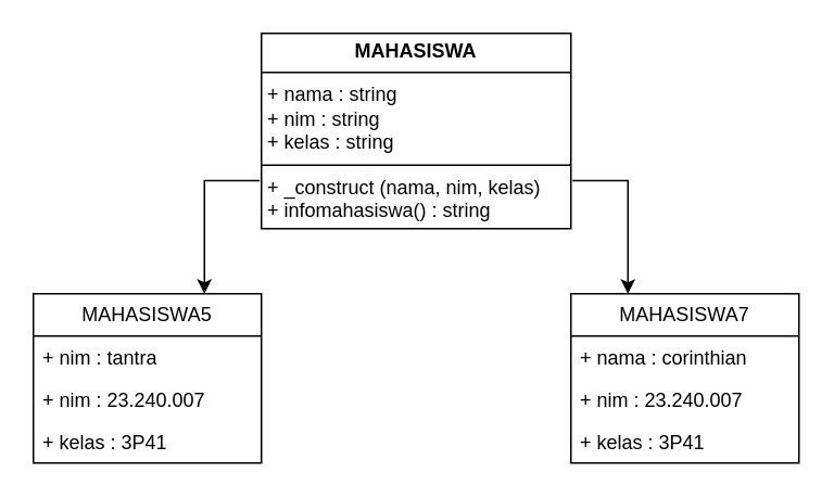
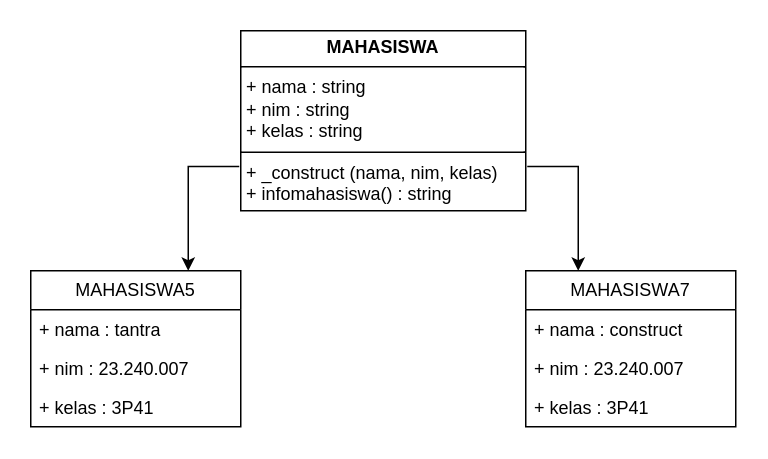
  <mxCell id="0" />
  <mxCell id="1" parent="0" />
  <mxCell id="2" value="MAHASISWA5" style="swimlane;fontStyle=0;childLayout=stackLayout;horizontal=1;startSize=26;fillColor=none;horizontalStack=0;resizeParent=1;resizeParentMax=0;resizeLast=0;collapsible=1;marginBottom=0;whiteSpace=wrap;html=1;" vertex="1" parent="1"><mxGeometry x="20" y="180" width="140" height="104" as="geometry" /></mxCell>
- <mxCell id="3" value="+ nim : tantra" style="text;strokeColor=none;fillColor=none;align=left;verticalAlign=top;spacingLeft=4;spacingRight=4;overflow=hidden;rotatable=0;points=[[0,0.5],[1,0.5]];portConstraint=eastwest;whiteSpace=wrap;html=1;" vertex="1" parent="2"><mxGeometry y="26" width="140" height="26" as="geometry" /></mxCell>
+ <mxCell id="3" value="+ nama : tantra" style="text;strokeColor=none;fillColor=none;align=left;verticalAlign=top;spacingLeft=4;spacingRight=4;overflow=hidden;rotatable=0;points=[[0,0.5],[1,0.5]];portConstraint=eastwest;whiteSpace=wrap;html=1;" vertex="1" parent="2"><mxGeometry y="26" width="140" height="26" as="geometry" /></mxCell>
  <mxCell id="4" value="+ nim : 23.240.007" style="text;strokeColor=none;fillColor=none;align=left;verticalAlign=top;spacingLeft=4;spacingRight=4;overflow=hidden;rotatable=0;points=[[0,0.5],[1,0.5]];portConstraint=eastwest;whiteSpace=wrap;html=1;" vertex="1" parent="2"><mxGeometry y="52" width="140" height="26" as="geometry" /></mxCell>
  <mxCell id="5" value="+ kelas : 3P41" style="text;strokeColor=none;fillColor=none;align=left;verticalAlign=top;spacingLeft=4;spacingRight=4;overflow=hidden;rotatable=0;points=[[0,0.5],[1,0.5]];portConstraint=eastwest;whiteSpace=wrap;html=1;" vertex="1" parent="2"><mxGeometry y="78" width="140" height="26" as="geometry" /></mxCell>
  <mxCell id="6" style="edgeStyle=orthogonalEdgeStyle;rounded=0;orthogonalLoop=1;jettySize=auto;html=1;exitX=0;exitY=0.75;exitDx=0;exitDy=0;entryX=0.75;entryY=0;entryDx=0;entryDy=0;" edge="1" parent="1" source="8" target="2"><mxGeometry relative="1" as="geometry" /></mxCell>
  <mxCell id="7" style="edgeStyle=orthogonalEdgeStyle;rounded=0;orthogonalLoop=1;jettySize=auto;html=1;exitX=1;exitY=0.75;exitDx=0;exitDy=0;entryX=0.25;entryY=0;entryDx=0;entryDy=0;" edge="1" parent="1" source="8" target="9"><mxGeometry relative="1" as="geometry" /></mxCell>
  <mxCell id="8" value="&lt;p style=&quot;margin:0px;margin-top:4px;text-align:center;&quot;&gt;&lt;b&gt;MAHASISWA&lt;/b&gt;&lt;/p&gt;&lt;hr size=&quot;1&quot; style=&quot;border-style:solid;&quot;&gt;&lt;p style=&quot;margin:0px;margin-left:4px;&quot;&gt;+ nama : string&lt;br&gt;+ nim : string&lt;/p&gt;&lt;p style=&quot;margin:0px;margin-left:4px;&quot;&gt;+ kelas : string&lt;/p&gt;&lt;hr size=&quot;1&quot; style=&quot;border-style:solid;&quot;&gt;&lt;p style=&quot;margin:0px;margin-left:4px;&quot;&gt;+ _construct (nama, nim, kelas)&lt;/p&gt;&lt;p style=&quot;margin:0px;margin-left:4px;&quot;&gt;+ infomahasiswa() : string&lt;/p&gt;" style="verticalAlign=top;align=left;overflow=fill;html=1;whiteSpace=wrap;strokeWidth=1;perimeterSpacing=1;" vertex="1" parent="1"><mxGeometry x="160" y="20" width="190" height="120" as="geometry" /></mxCell>
  <mxCell id="9" value="MAHASISWA7" style="swimlane;fontStyle=0;childLayout=stackLayout;horizontal=1;startSize=26;fillColor=none;horizontalStack=0;resizeParent=1;resizeParentMax=0;resizeLast=0;collapsible=1;marginBottom=0;whiteSpace=wrap;html=1;" vertex="1" parent="1"><mxGeometry x="350" y="180" width="140" height="104" as="geometry" /></mxCell>
- <mxCell id="10" value="+ nama : corinthian" style="text;strokeColor=none;fillColor=none;align=left;verticalAlign=top;spacingLeft=4;spacingRight=4;overflow=hidden;rotatable=0;points=[[0,0.5],[1,0.5]];portConstraint=eastwest;whiteSpace=wrap;html=1;" vertex="1" parent="9"><mxGeometry y="26" width="140" height="26" as="geometry" /></mxCell>
+ <mxCell id="10" value="+ nama : construct" style="text;strokeColor=none;fillColor=none;align=left;verticalAlign=top;spacingLeft=4;spacingRight=4;overflow=hidden;rotatable=0;points=[[0,0.5],[1,0.5]];portConstraint=eastwest;whiteSpace=wrap;html=1;" vertex="1" parent="9"><mxGeometry y="26" width="140" height="26" as="geometry" /></mxCell>
  <mxCell id="11" value="+ nim : 23.240.007" style="text;strokeColor=none;fillColor=none;align=left;verticalAlign=top;spacingLeft=4;spacingRight=4;overflow=hidden;rotatable=0;points=[[0,0.5],[1,0.5]];portConstraint=eastwest;whiteSpace=wrap;html=1;" vertex="1" parent="9"><mxGeometry y="52" width="140" height="26" as="geometry" /></mxCell>
  <mxCell id="12" value="+ kelas : 3P41" style="text;strokeColor=none;fillColor=none;align=left;verticalAlign=top;spacingLeft=4;spacingRight=4;overflow=hidden;rotatable=0;points=[[0,0.5],[1,0.5]];portConstraint=eastwest;whiteSpace=wrap;html=1;" vertex="1" parent="9"><mxGeometry y="78" width="140" height="26" as="geometry" /></mxCell>
